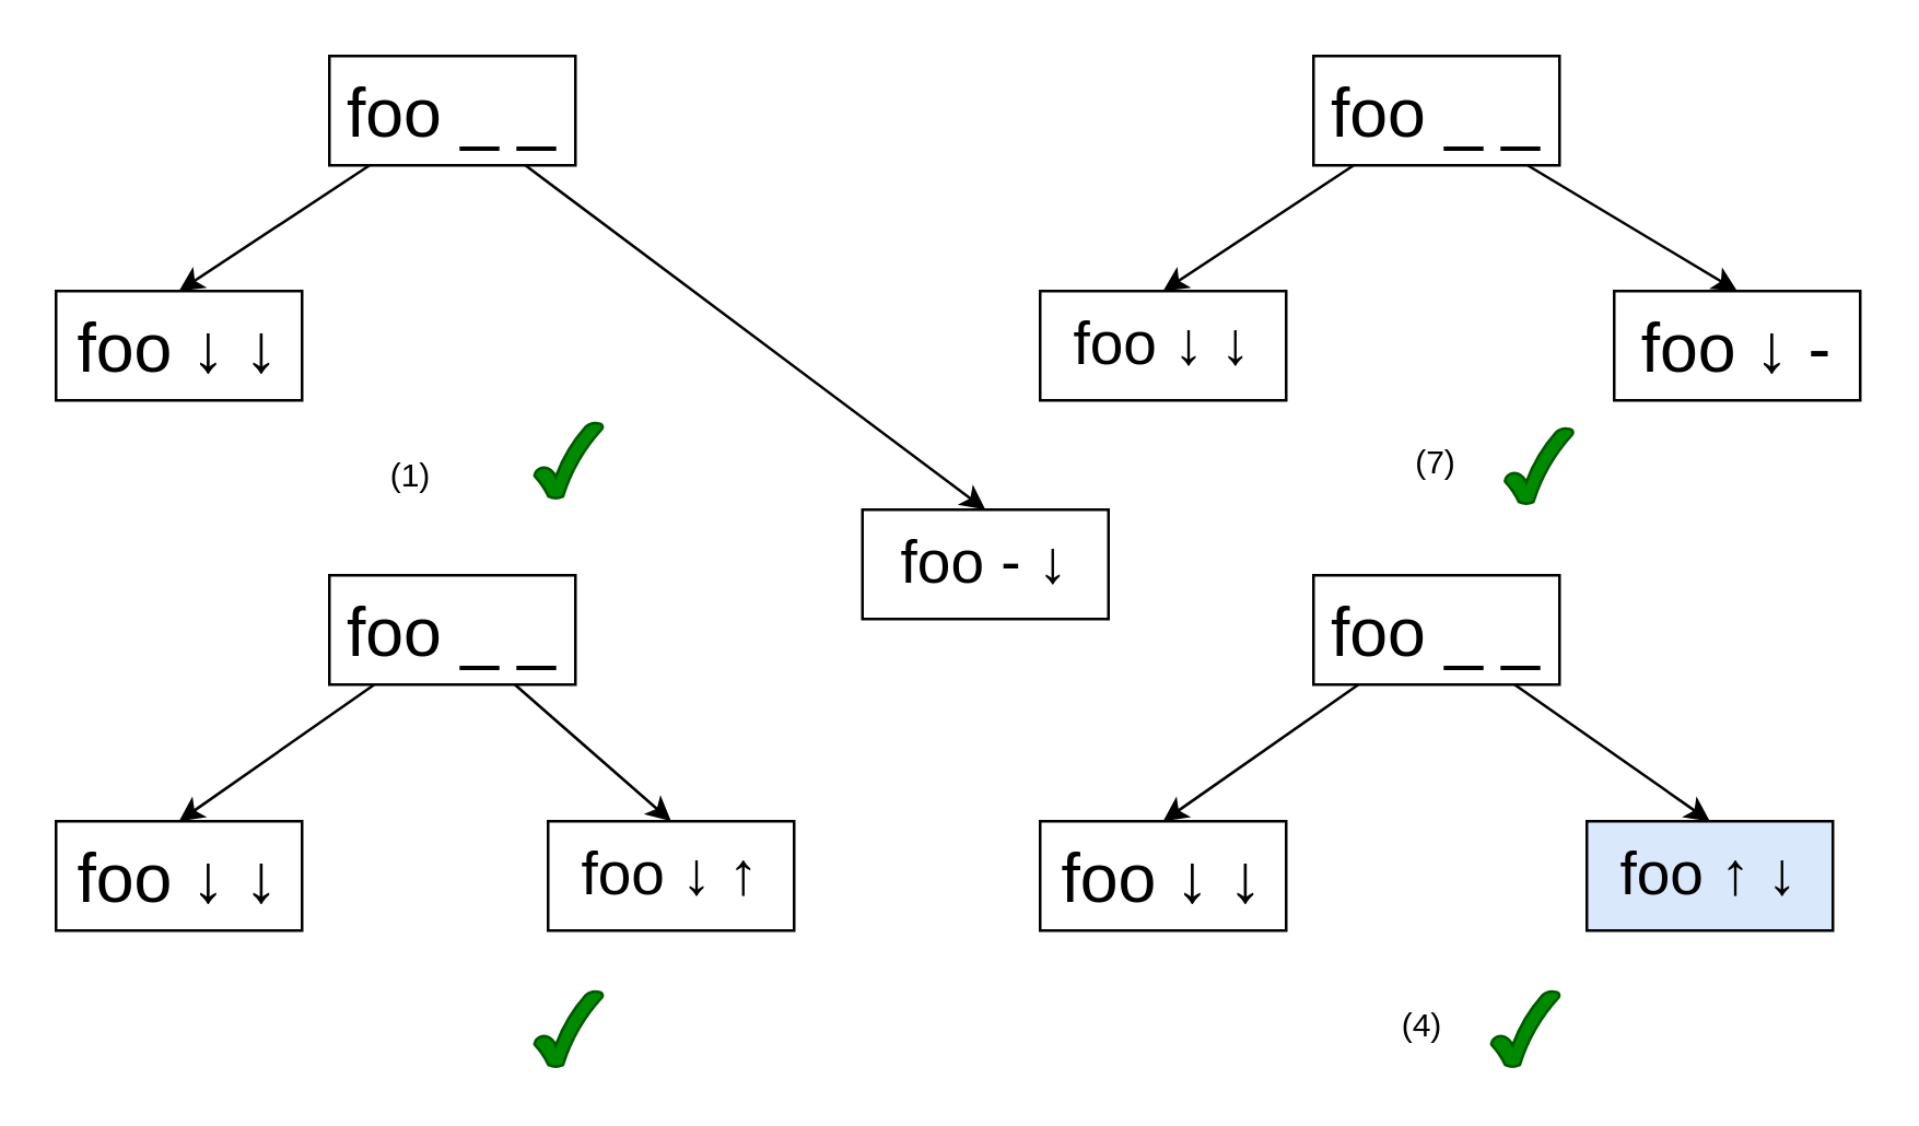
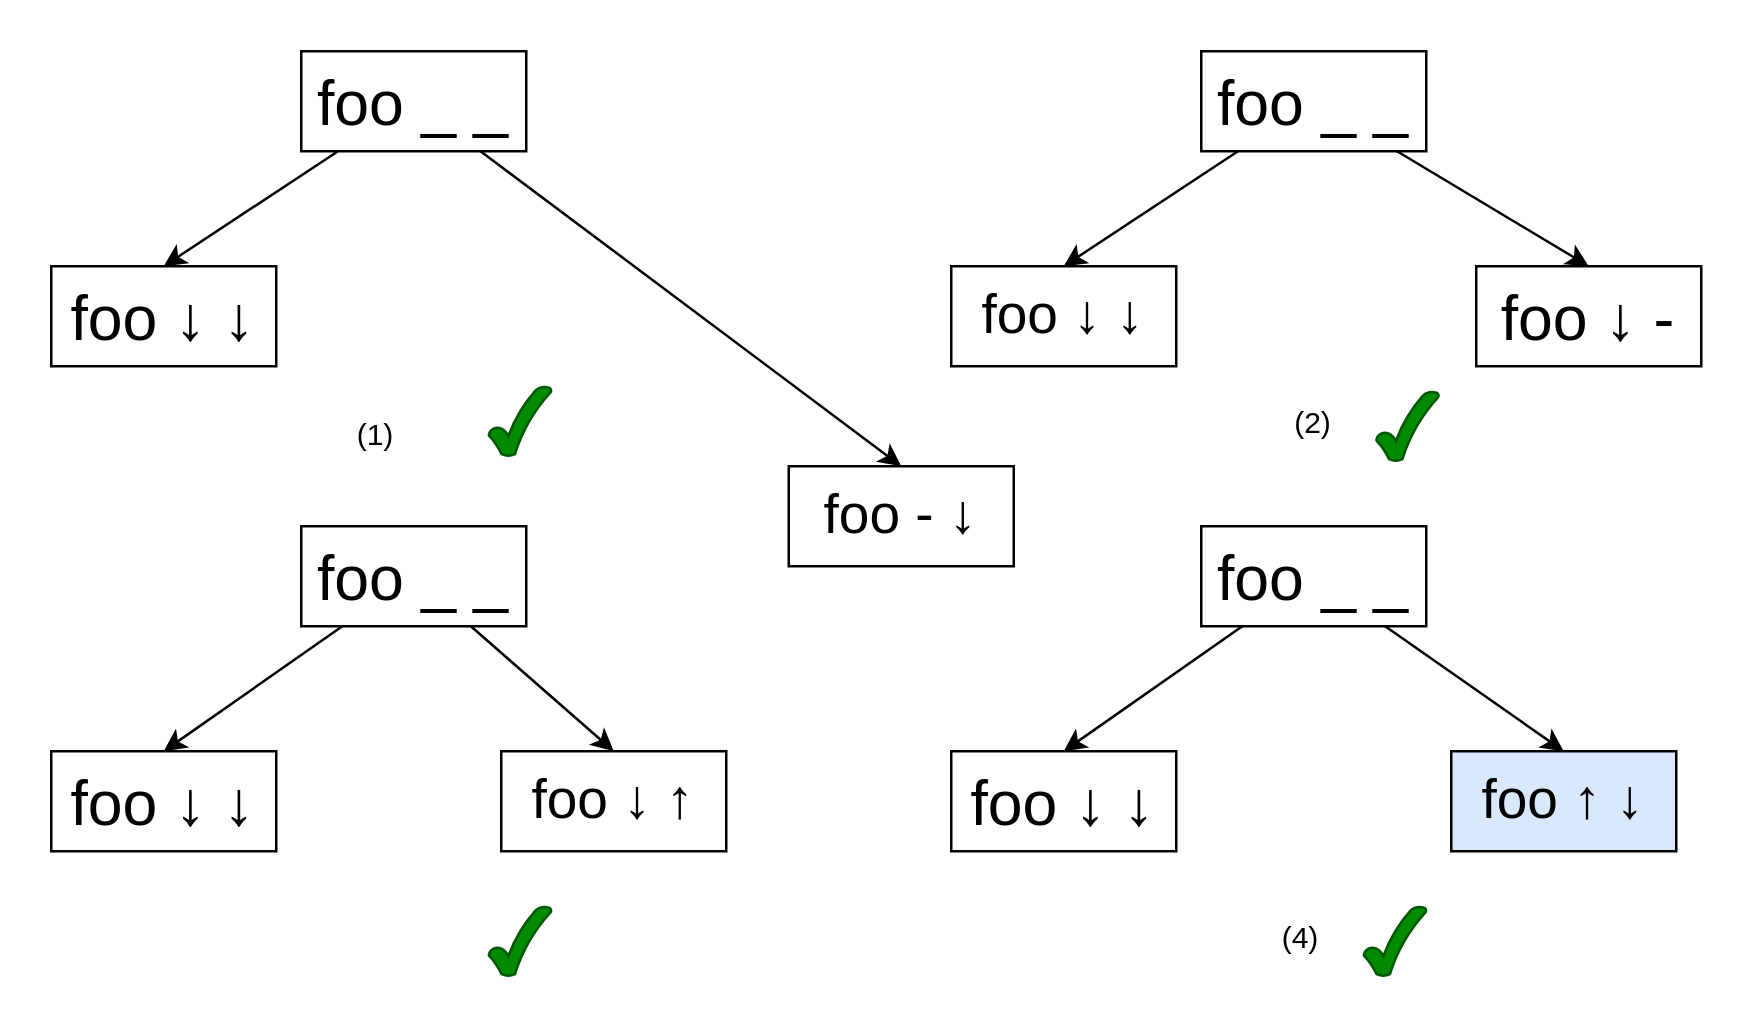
  <mxCell id="0" />
  <mxCell id="1" parent="0" />
  <mxCell id="2" style="edgeStyle=none;rounded=0;orthogonalLoop=1;jettySize=auto;html=1;entryX=0.5;entryY=0;entryDx=0;entryDy=0;" parent="1" source="4" target="5" edge="1"><mxGeometry relative="1" as="geometry" /></mxCell>
  <mxCell id="3" style="edgeStyle=none;rounded=0;orthogonalLoop=1;jettySize=auto;html=1;entryX=0.5;entryY=0;entryDx=0;entryDy=0;" parent="1" source="4" target="6" edge="1"><mxGeometry relative="1" as="geometry" /></mxCell>
  <mxCell id="4" value="foo _ _" style="rounded=0;whiteSpace=wrap;html=1;fontSize=25;" parent="1" vertex="1"><mxGeometry x="120" y="210" width="90" height="40" as="geometry" /></mxCell>
  <mxCell id="5" value="foo ↓ ↓" style="rounded=0;whiteSpace=wrap;html=1;fontSize=25;" parent="1" vertex="1"><mxGeometry x="20" y="300" width="90" height="40" as="geometry" /></mxCell>
  <mxCell id="6" value="foo ↓&amp;nbsp;↑" style="rounded=0;whiteSpace=wrap;html=1;fontSize=22;" parent="1" vertex="1"><mxGeometry x="200" y="300" width="90" height="40" as="geometry" /></mxCell>
  <mxCell id="7" style="edgeStyle=none;rounded=0;orthogonalLoop=1;jettySize=auto;html=1;entryX=0.5;entryY=0;entryDx=0;entryDy=0;" parent="1" source="9" target="10" edge="1"><mxGeometry relative="1" as="geometry" /></mxCell>
  <mxCell id="8" style="edgeStyle=none;rounded=0;orthogonalLoop=1;jettySize=auto;html=1;entryX=0.5;entryY=0;entryDx=0;entryDy=0;" parent="1" source="9" target="11" edge="1"><mxGeometry relative="1" as="geometry" /></mxCell>
  <mxCell id="9" value="foo _ _" style="rounded=0;whiteSpace=wrap;html=1;fontSize=25;" parent="1" vertex="1"><mxGeometry x="480" y="20" width="90" height="40" as="geometry" /></mxCell>
  <mxCell id="10" value="foo&amp;nbsp;↓&amp;nbsp;-" style="rounded=0;whiteSpace=wrap;html=1;fontSize=25;" parent="1" vertex="1"><mxGeometry x="590" y="106" width="90" height="40" as="geometry" /></mxCell>
  <mxCell id="11" value="foo ↓ ↓" style="rounded=0;whiteSpace=wrap;html=1;fontSize=22;" parent="1" vertex="1"><mxGeometry x="380" y="106" width="90" height="40" as="geometry" /></mxCell>
  <mxCell id="12" style="edgeStyle=none;rounded=0;orthogonalLoop=1;jettySize=auto;html=1;entryX=0.5;entryY=0;entryDx=0;entryDy=0;" parent="1" source="14" target="15" edge="1"><mxGeometry relative="1" as="geometry" /></mxCell>
  <mxCell id="13" style="edgeStyle=none;rounded=0;orthogonalLoop=1;jettySize=auto;html=1;entryX=0.5;entryY=0;entryDx=0;entryDy=0;" parent="1" source="14" target="16" edge="1"><mxGeometry relative="1" as="geometry" /></mxCell>
  <mxCell id="14" value="foo _ _" style="rounded=0;whiteSpace=wrap;html=1;fontSize=25;" parent="1" vertex="1"><mxGeometry x="120" y="20" width="90" height="40" as="geometry" /></mxCell>
  <mxCell id="15" value="foo ↓ ↓" style="rounded=0;whiteSpace=wrap;html=1;fontSize=25;" parent="1" vertex="1"><mxGeometry x="20" y="106" width="90" height="40" as="geometry" /></mxCell>
  <mxCell id="16" value="foo - ↓" style="rounded=0;whiteSpace=wrap;html=1;fontSize=22;" parent="1" vertex="1"><mxGeometry x="315" y="186" width="90" height="40" as="geometry" /></mxCell>
  <mxCell id="17" style="edgeStyle=none;rounded=0;orthogonalLoop=1;jettySize=auto;html=1;entryX=0.5;entryY=0;entryDx=0;entryDy=0;" parent="1" source="19" target="20" edge="1"><mxGeometry relative="1" as="geometry" /></mxCell>
  <mxCell id="18" style="edgeStyle=none;rounded=0;orthogonalLoop=1;jettySize=auto;html=1;entryX=0.5;entryY=0;entryDx=0;entryDy=0;" parent="1" source="19" target="21" edge="1"><mxGeometry relative="1" as="geometry" /></mxCell>
  <mxCell id="19" value="foo _ _" style="rounded=0;whiteSpace=wrap;html=1;fontSize=25;" parent="1" vertex="1"><mxGeometry x="480" y="210" width="90" height="40" as="geometry" /></mxCell>
  <mxCell id="20" value="foo ↓ ↓" style="rounded=0;whiteSpace=wrap;html=1;fontSize=25;" parent="1" vertex="1"><mxGeometry x="380" y="300" width="90" height="40" as="geometry" /></mxCell>
  <mxCell id="21" value="foo ↑ ↓" style="rounded=0;whiteSpace=wrap;html=1;fontSize=22;fillColor=#dae8fc;" parent="1" vertex="1"><mxGeometry x="580" y="300" width="90" height="40" as="geometry" /></mxCell>
  <mxCell id="22" value="(1)" style="text;html=1;strokeColor=none;fillColor=none;align=center;verticalAlign=middle;whiteSpace=wrap;rounded=0;" parent="1" vertex="1"><mxGeometry x="120" y="159" width="60" height="30" as="geometry" /></mxCell>
- <mxCell id="23" value="(7)" style="text;html=1;strokeColor=none;fillColor=none;align=center;verticalAlign=middle;whiteSpace=wrap;rounded=0;" parent="1" vertex="1"><mxGeometry x="495" y="154" width="60" height="30" as="geometry" /></mxCell>
+ <mxCell id="23" value="(2)" style="text;html=1;strokeColor=none;fillColor=none;align=center;verticalAlign=middle;whiteSpace=wrap;rounded=0;" parent="1" vertex="1"><mxGeometry x="495" y="154" width="60" height="30" as="geometry" /></mxCell>
  <mxCell id="24" value="(4)" style="text;html=1;strokeColor=none;fillColor=none;align=center;verticalAlign=middle;whiteSpace=wrap;rounded=0;" parent="1" vertex="1"><mxGeometry x="490" y="360" width="60" height="30" as="geometry" /></mxCell>
  <mxCell id="25" value="" style="verticalLabelPosition=bottom;verticalAlign=top;html=1;shape=mxgraph.basic.tick;fillColor=#008a00;strokeColor=#005700;fontColor=#ffffff;" vertex="1" parent="1"><mxGeometry x="195" y="154" width="25" height="28" as="geometry" /></mxCell>
  <mxCell id="26" value="" style="verticalLabelPosition=bottom;verticalAlign=top;html=1;shape=mxgraph.basic.tick;fillColor=#008a00;strokeColor=#005700;fontColor=#ffffff;" vertex="1" parent="1"><mxGeometry x="550" y="156" width="25" height="28" as="geometry" /></mxCell>
  <mxCell id="27" value="" style="verticalLabelPosition=bottom;verticalAlign=top;html=1;shape=mxgraph.basic.tick;fillColor=#008a00;strokeColor=#005700;fontColor=#ffffff;" vertex="1" parent="1"><mxGeometry x="195" y="362" width="25" height="28" as="geometry" /></mxCell>
  <mxCell id="28" value="" style="verticalLabelPosition=bottom;verticalAlign=top;html=1;shape=mxgraph.basic.tick;fillColor=#008a00;strokeColor=#005700;fontColor=#ffffff;" vertex="1" parent="1"><mxGeometry x="545" y="362" width="25" height="28" as="geometry" /></mxCell>
